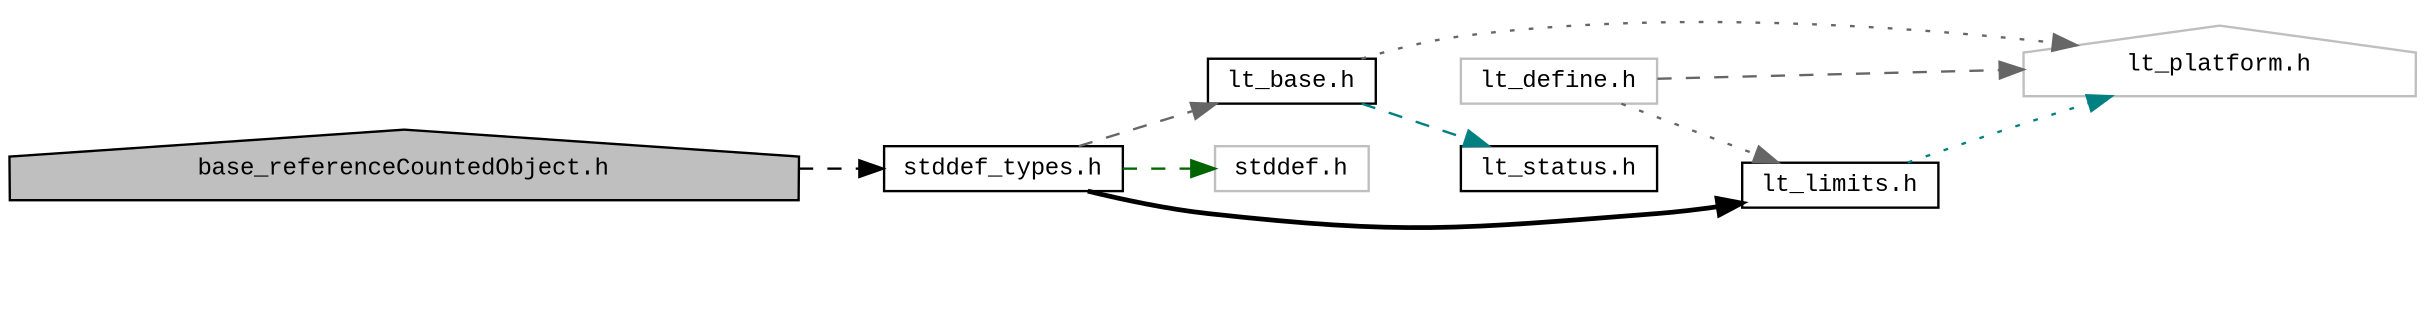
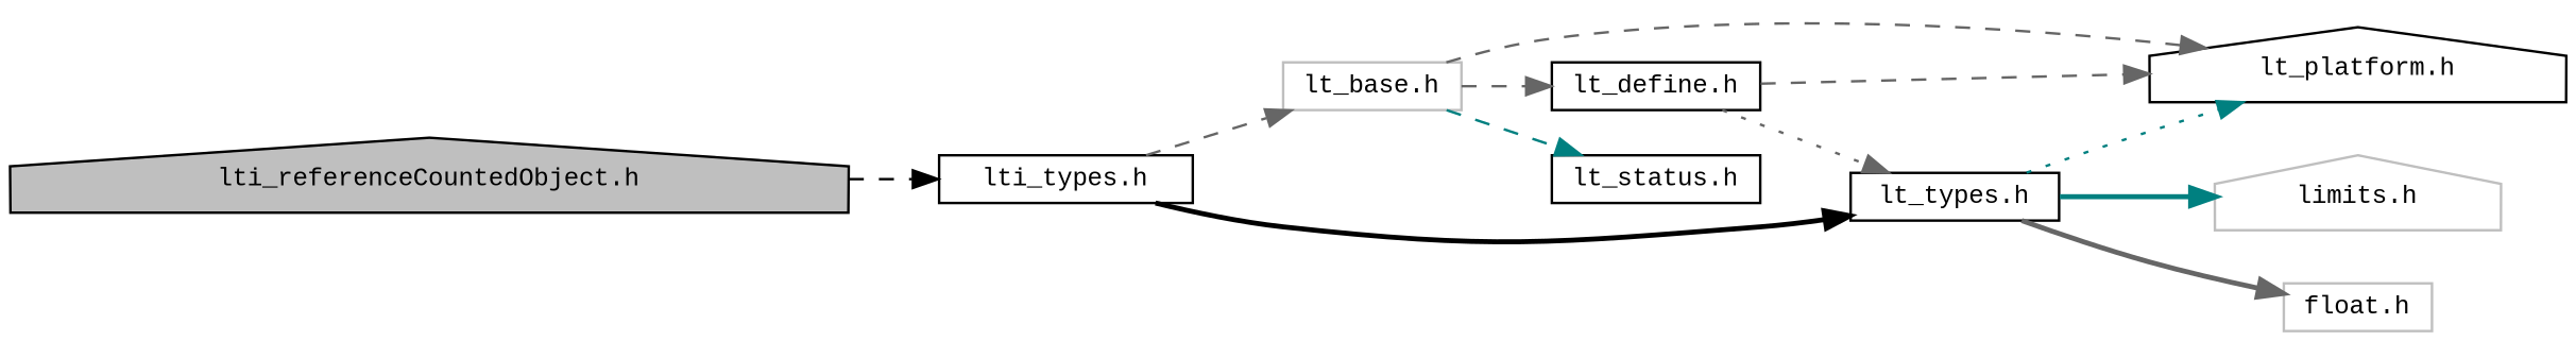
  digraph {
    fontname="Liberation Mono"
    rankdir=LR
    node [color=black fontname="Liberation Mono" fontsize=10 shape=box]
    edge [color=gray40 fontname="Liberation Mono" fontsize=10 labelfontname=Helvetica labelfontsize=10 style=dashed]
-   n1 [fillcolor=grey75 fontcolor=black height=0.2 label="base_referenceCountedObject.h" shape=house style=filled width=0.4]
-   n2 [height=0.2 label="stddef_types.h" width=0.4]
-   n3 [height=0.2 label="lt_base.h" width=0.4]
-   n4 [color=grey75 height=0.2 label="stddef.h" width=0.4]
-   n5 [height=0.2 label="lt_limits.h" width=0.4]
-   n6 [color=grey75 height=0.2 label="lt_platform.h" shape=house width=0.4]
-   n7 [color=grey75 height=0.2 label="lt_define.h" width=0.4]
+   n1 [fillcolor=grey75 fontcolor=black height=0.2 label="lti_referenceCountedObject.h" shape=house style=filled width=0.4]
+   n2 [height=0.2 label="lti_types.h" width=0.4]
+   n3 [color=grey75 height=0.2 label="lt_base.h" width=0.4]
+   n5 [height=0.2 label="lt_types.h" width=0.4]
+   n6 [height=0.2 label="lt_platform.h" shape=house width=0.4]
+   n7 [height=0.2 label="lt_define.h" width=0.4]
    n8 [height=0.2 label="lt_status.h" width=0.4]
+   n9 [color=grey75 height=0.2 label="limits.h" shape=house width=0.4]
+   n10 [color=grey75 height=0.2 label="float.h" width=0.4]
    n1 -> n2 [color=black]
    n2 -> n3
-   n2 -> n4 [color=darkgreen]
    n2 -> n5 [color=black style=bold]
-   n3 -> n6 [style=dotted]
+   n3 -> n6
+   n3 -> n7
    n3 -> n8 [color=teal]
    n5 -> n6 [color=teal style=dotted]
+   n5 -> n9 [color=teal style=bold]
+   n5 -> n10 [style=bold]
    n7 -> n5 [style=dotted]
    n7 -> n6
  }
